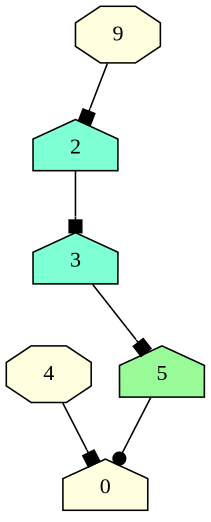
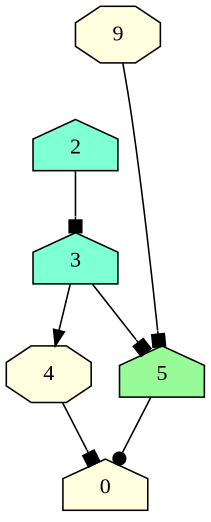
  digraph {
    fontname="Liberation Serif"
    node [fillcolor=lightyellow fontname="Liberation Serif" shape=house style=filled]
    edge [arrowhead=box fontname="Liberation Serif"]
    n1 [label=9 shape=octagon]
    2 [fillcolor=aquamarine]
    3 [fillcolor=aquamarine]
    n4 [label=0]
    5 [fillcolor=palegreen]
    4 [shape=octagon]
-   n1 -> 2
+   n1 -> 5
    2 -> 3
    3 -> 5
+   3 -> 4 [arrowhead=normal]
    5 -> n4 [arrowhead=dot]
    4 -> n4
  }
